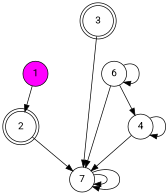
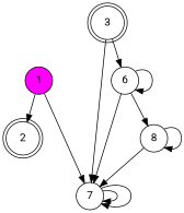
  digraph {
    fontname=Roboto
    node [fontname=Roboto shape=circle]
    edge [fontname=Roboto]
    1 [fillcolor=magenta style=filled]
    2 [peripheries=2]
    n3 [label=7]
    3 [peripheries=2]
    6
-   4
+   4 [label=8]
    1 -> 2
-   2 -> n3
+   1 -> n3
    n3 -> n3
    n3 -> n3
    3 -> n3
+   3 -> 6
    6 -> n3
    6 -> 6
    6 -> 4
    4 -> n3
    4 -> 4
  }
